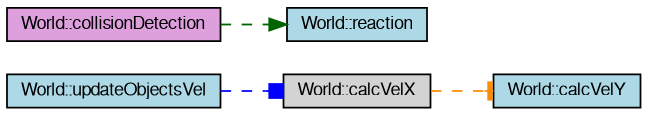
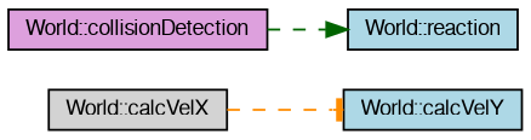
  digraph {
    rankdir=LR
    node [color=black fillcolor=lightblue fontname=FreeSans fontsize=10 shape=record style=filled]
    edge [fontname=FreeSans fontsize=10 labelfontname=FreeSans labelfontsize=10 style=dashed]
-   n1 [fontcolor=black height=0.2 label="World::updateObjectsVel" width=0.4]
    n2 [fillcolor=lightgrey height=0.2 label="World::calcVelX" width=0.4]
    n3 [height=0.2 label="World::calcVelY" width=0.4]
    n4 [fillcolor=plum height=0.2 label="World::collisionDetection" width=0.4]
    n5 [height=0.2 label="World::reaction" width=0.4]
-   n1 -> n2 [arrowhead=box color=blue]
    n2 -> n3 [arrowhead=tee color=darkorange]
    n4 -> n5 [arrowhead=normal color=darkgreen]
  }
